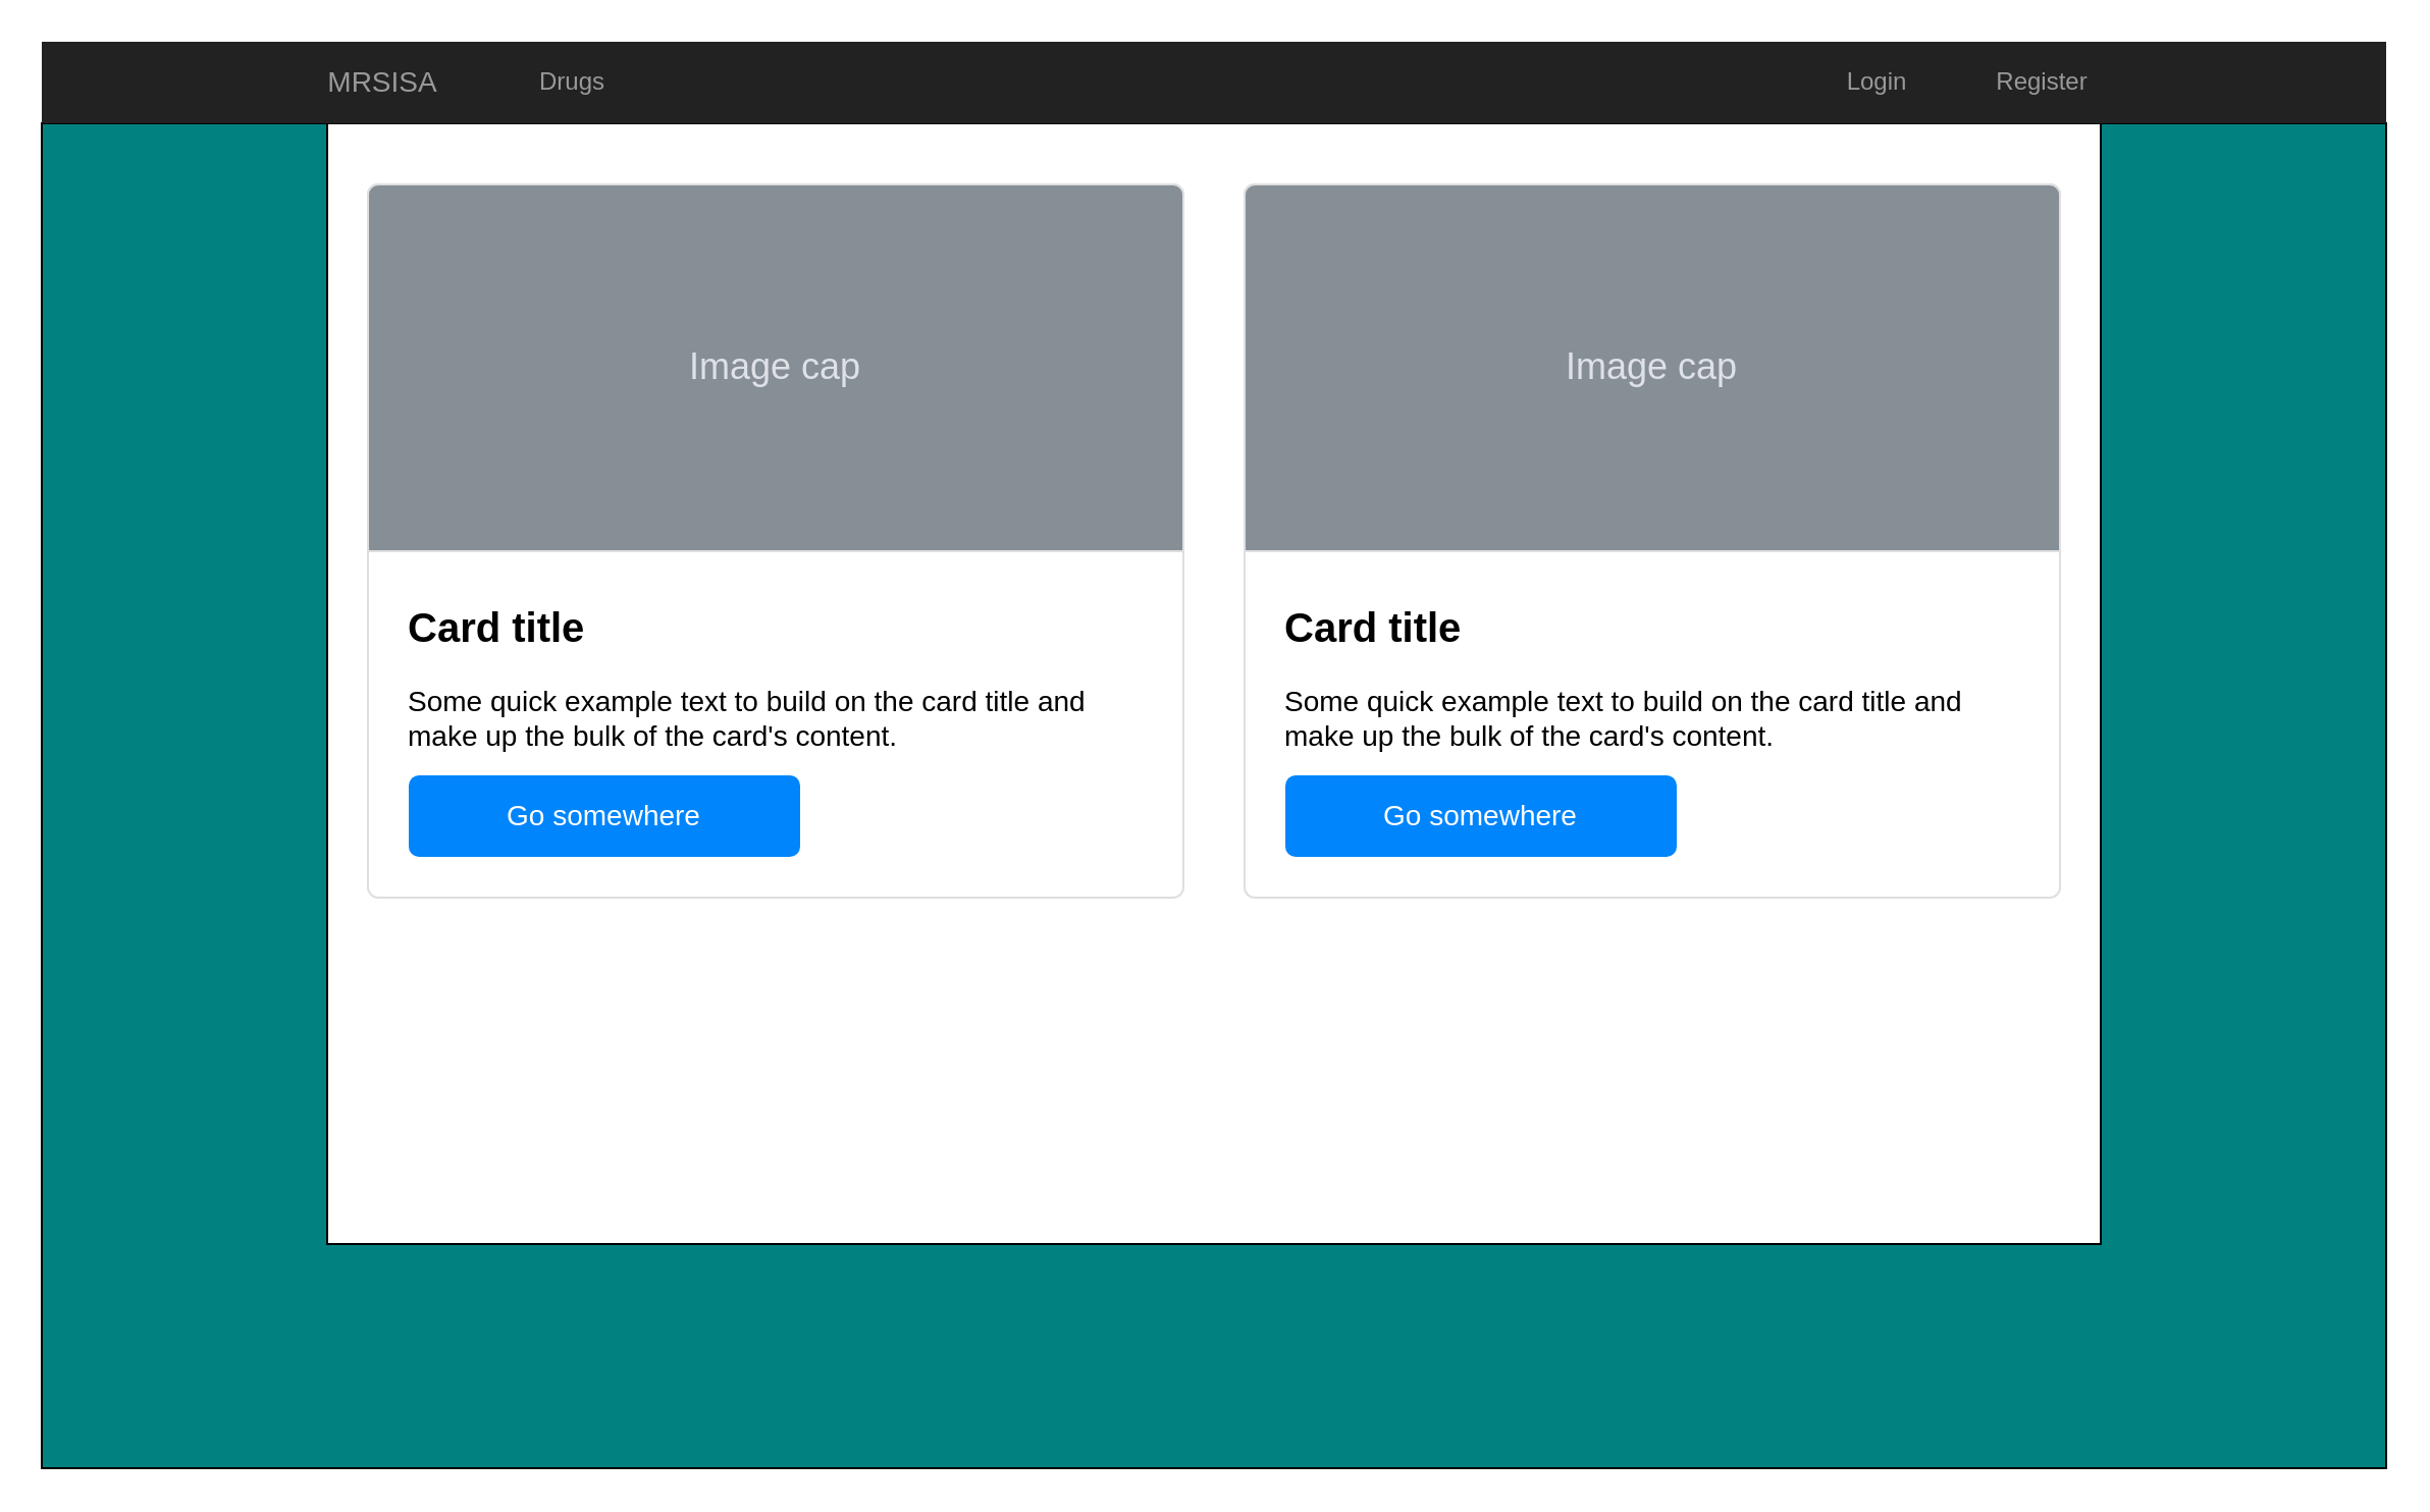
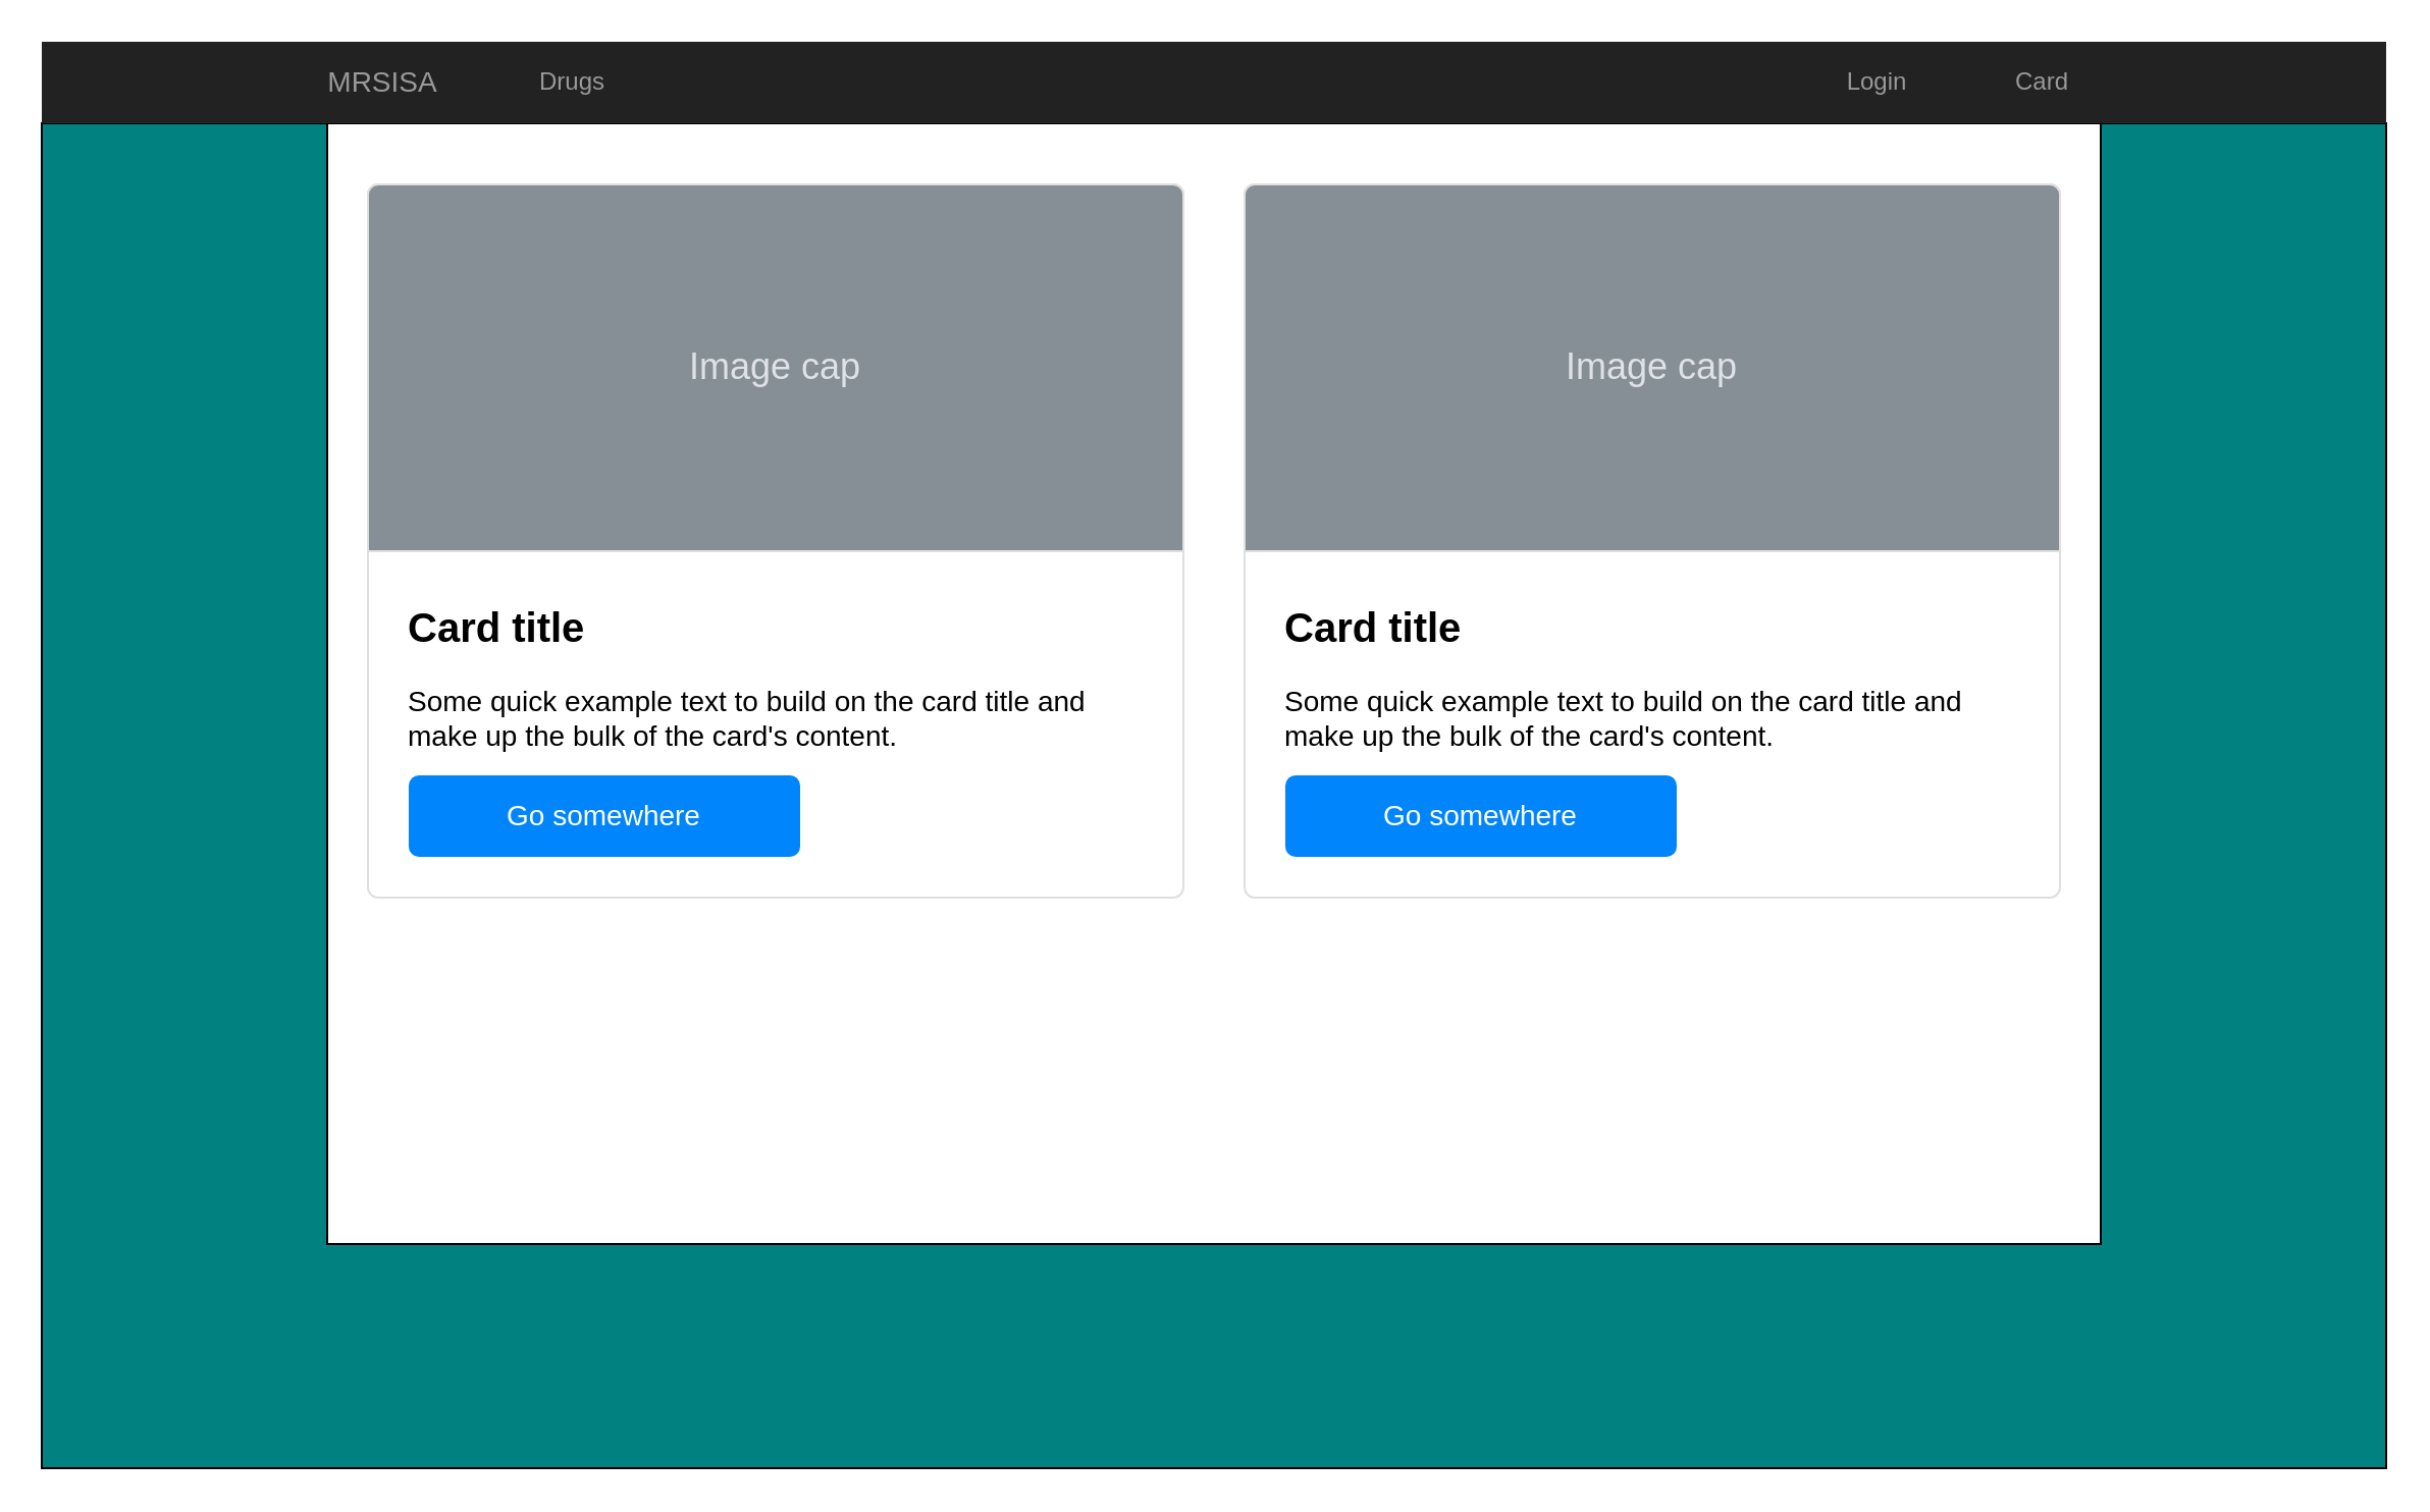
  <mxCell id="0" style=";html=1;" />
  <mxCell id="1" style=";html=1;" parent="0" />
  <mxCell id="2" value="" style="rounded=0;whiteSpace=wrap;html=1;fillColor=#018281;" vertex="1" parent="1"><mxGeometry x="20" y="60" width="1150" height="660" as="geometry" /></mxCell>
  <mxCell id="3" value="" style="rounded=0;whiteSpace=wrap;html=1;" vertex="1" parent="1"><mxGeometry x="160" y="60" width="870" height="550" as="geometry" /></mxCell>
  <mxCell id="4" value="" style="html=1;shadow=0;dashed=0;shape=mxgraph.bootstrap.rect;fillColor=#222222;strokeColor=none;whiteSpace=wrap;rounded=0;fontSize=12;fontColor=#000000;align=center;" parent="1" vertex="1"><mxGeometry x="20" y="20" width="1150" height="40" as="geometry" /></mxCell>
  <mxCell id="5" value="MRSISA" style="html=1;shadow=0;dashed=0;fillColor=none;strokeColor=none;shape=mxgraph.bootstrap.rect;fontColor=#999999;fontSize=14;whiteSpace=wrap;" parent="4" vertex="1"><mxGeometry x="110" width="115" height="40" as="geometry" /></mxCell>
  <mxCell id="6" value="Login" style="html=1;shadow=0;dashed=0;fillColor=none;strokeColor=none;shape=mxgraph.bootstrap.rect;fontColor=#999999;whiteSpace=wrap;" parent="4" vertex="1"><mxGeometry x="850" width="100.625" height="40" as="geometry" /></mxCell>
- <mxCell id="7" value="Register" style="html=1;shadow=0;dashed=0;fillColor=none;strokeColor=none;shape=mxgraph.bootstrap.rect;fontColor=#999999;whiteSpace=wrap;" parent="4" vertex="1"><mxGeometry x="930.625" width="100.625" height="40" as="geometry" /></mxCell>
+ <mxCell id="7" value="Card" style="html=1;shadow=0;dashed=0;fillColor=none;strokeColor=none;shape=mxgraph.bootstrap.rect;fontColor=#999999;whiteSpace=wrap;" parent="4" vertex="1"><mxGeometry x="930.625" width="100.625" height="40" as="geometry" /></mxCell>
  <mxCell id="8" value="Drugs" style="html=1;shadow=0;dashed=0;fillColor=none;strokeColor=none;shape=mxgraph.bootstrap.rect;fontColor=#999999;whiteSpace=wrap;" vertex="1" parent="4"><mxGeometry x="210" width="100.625" height="40" as="geometry" /></mxCell>
  <mxCell id="9" value="&lt;b&gt;&lt;font style=&quot;font-size: 20px&quot;&gt;Card title&lt;/font&gt;&lt;/b&gt;&lt;br style=&quot;font-size: 14px&quot;&gt;&lt;br style=&quot;font-size: 14px&quot;&gt;Some quick example text to build on the card title and make up the bulk of the card's content." style="html=1;shadow=0;dashed=0;shape=mxgraph.bootstrap.rrect;rSize=5;strokeColor=#DFDFDF;html=1;whiteSpace=wrap;fillColor=#ffffff;fontColor=#000000;verticalAlign=bottom;align=left;spacing=20;spacingBottom=50;fontSize=14;" vertex="1" parent="1"><mxGeometry x="180" y="90" width="400" height="350" as="geometry" /></mxCell>
  <mxCell id="10" value="Image cap" style="html=1;shadow=0;dashed=0;shape=mxgraph.bootstrap.topButton;rSize=5;perimeter=none;whiteSpace=wrap;fillColor=#868E96;strokeColor=#DFDFDF;fontColor=#DEE2E6;resizeWidth=1;fontSize=18;" vertex="1" parent="9"><mxGeometry width="400" height="180" relative="1" as="geometry" /></mxCell>
  <mxCell id="11" value="Go somewhere" style="html=1;shadow=0;dashed=0;shape=mxgraph.bootstrap.rrect;rSize=5;perimeter=none;whiteSpace=wrap;fillColor=#0085FC;strokeColor=none;fontColor=#ffffff;resizeWidth=1;fontSize=14;" vertex="1" parent="9"><mxGeometry y="1" width="192" height="40" relative="1" as="geometry"><mxPoint x="20" y="-60" as="offset" /></mxGeometry></mxCell>
  <mxCell id="12" value="&lt;b&gt;&lt;font style=&quot;font-size: 20px&quot;&gt;Card title&lt;/font&gt;&lt;/b&gt;&lt;br style=&quot;font-size: 14px&quot;&gt;&lt;br style=&quot;font-size: 14px&quot;&gt;Some quick example text to build on the card title and make up the bulk of the card's content." style="html=1;shadow=0;dashed=0;shape=mxgraph.bootstrap.rrect;rSize=5;strokeColor=#DFDFDF;html=1;whiteSpace=wrap;fillColor=#ffffff;fontColor=#000000;verticalAlign=bottom;align=left;spacing=20;spacingBottom=50;fontSize=14;" vertex="1" parent="1"><mxGeometry x="610" y="90" width="400" height="350" as="geometry" /></mxCell>
  <mxCell id="13" value="Image cap" style="html=1;shadow=0;dashed=0;shape=mxgraph.bootstrap.topButton;rSize=5;perimeter=none;whiteSpace=wrap;fillColor=#868E96;strokeColor=#DFDFDF;fontColor=#DEE2E6;resizeWidth=1;fontSize=18;" vertex="1" parent="12"><mxGeometry width="400" height="180" relative="1" as="geometry" /></mxCell>
  <mxCell id="14" value="Go somewhere" style="html=1;shadow=0;dashed=0;shape=mxgraph.bootstrap.rrect;rSize=5;perimeter=none;whiteSpace=wrap;fillColor=#0085FC;strokeColor=none;fontColor=#ffffff;resizeWidth=1;fontSize=14;" vertex="1" parent="12"><mxGeometry y="1" width="192.0" height="40" relative="1" as="geometry"><mxPoint x="20" y="-60" as="offset" /></mxGeometry></mxCell>
